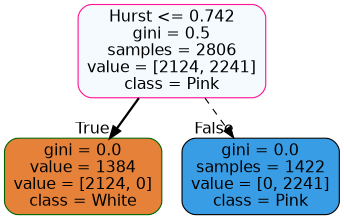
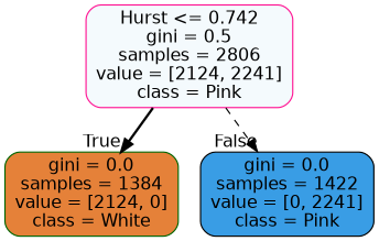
  digraph {
    node [fontname=helvetica shape=box style="filled, rounded"]
    edge [fontname=helvetica labeldistance=2.5]
    n1 [color=deeppink fillcolor="#399de50d" label="Hurst <= 0.742\ngini = 0.5\nsamples = 2806\nvalue = [2124, 2241]\nclass = Pink"]
-   n2 [color=darkgreen fillcolor="#e58139ff" label="gini = 0.0\nvalue = 1384\nvalue = [2124, 0]\nclass = White"]
+   n2 [color=darkgreen fillcolor="#e58139ff" label="gini = 0.0\nsamples = 1384\nvalue = [2124, 0]\nclass = White"]
    n3 [color=black fillcolor="#399de5ff" label="gini = 0.0\nsamples = 1422\nvalue = [0, 2241]\nclass = Pink"]
    n1 -> n2 [headlabel=True labelangle=45 style=bold]
    n1 -> n3 [headlabel=False labelangle=-45 style=dashed]
  }
